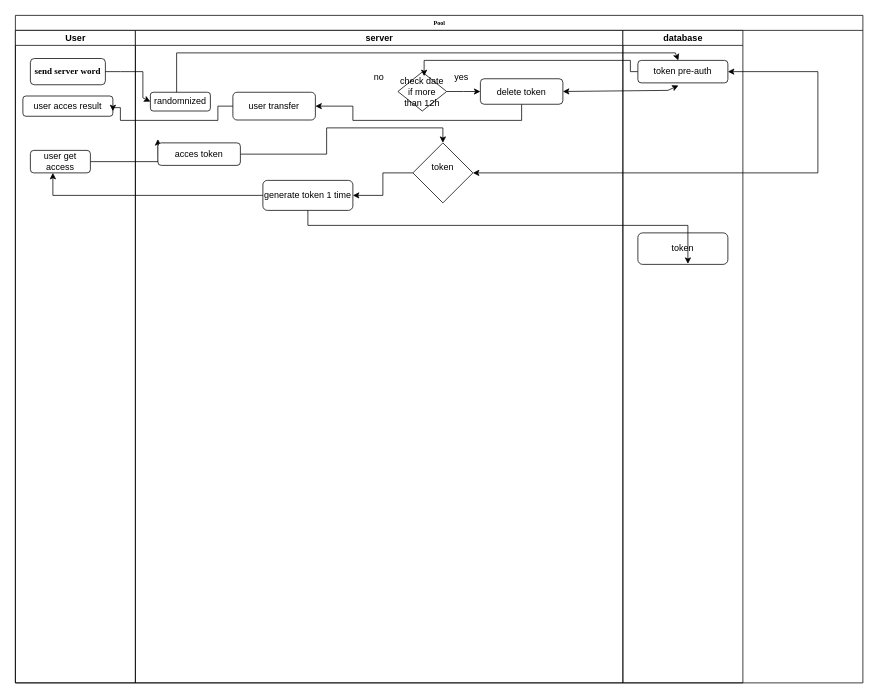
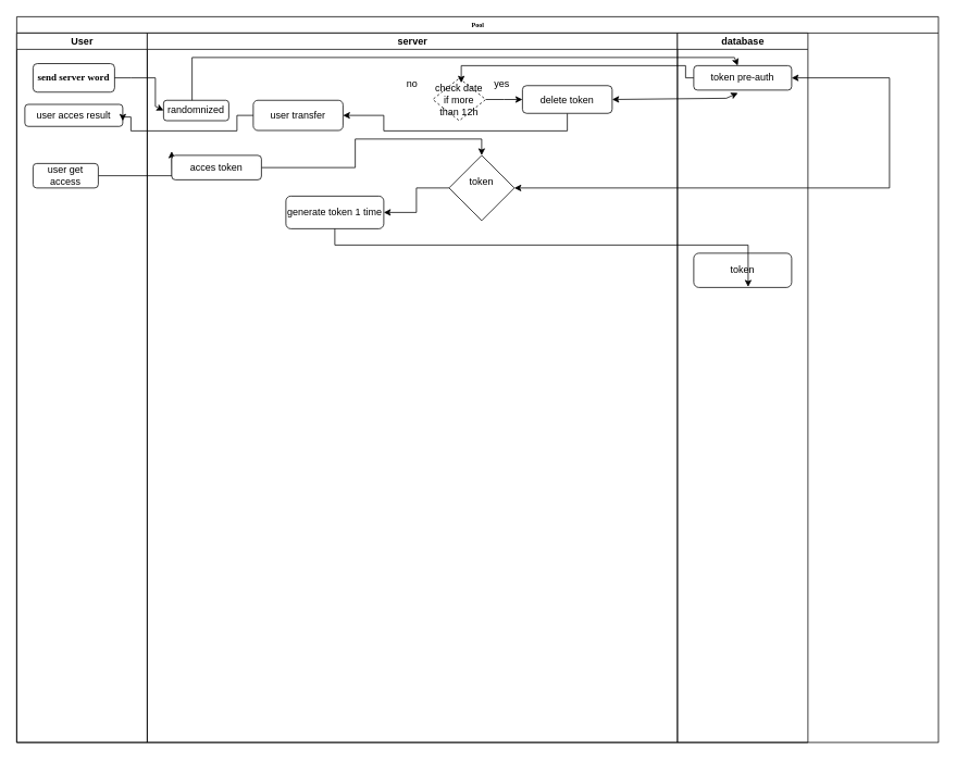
  <mxCell id="0" />
  <mxCell id="1" parent="0" />
  <mxCell id="2" value="Pool" style="swimlane;html=1;childLayout=stackLayout;startSize=20;rounded=0;shadow=0;labelBackgroundColor=none;strokeWidth=1;fontFamily=Verdana;fontSize=8;align=center;" parent="1" vertex="1"><mxGeometry x="20" y="20" width="1130" height="890" as="geometry" /></mxCell>
  <mxCell id="3" value="User" style="swimlane;html=1;startSize=20;" parent="2" vertex="1"><mxGeometry y="20" width="160" height="870" as="geometry" /></mxCell>
  <mxCell id="4" value="&lt;h2&gt;send server word&lt;/h2&gt;" style="rounded=1;whiteSpace=wrap;html=1;shadow=0;labelBackgroundColor=none;strokeWidth=1;fontFamily=Verdana;fontSize=8;align=center;" parent="3" vertex="1"><mxGeometry x="20" y="37.5" width="100" height="35" as="geometry" /></mxCell>
  <mxCell id="5" value="user acces result" style="rounded=1;whiteSpace=wrap;html=1;" vertex="1" parent="3"><mxGeometry x="10" y="87.5" width="120" height="27" as="geometry" /></mxCell>
  <mxCell id="6" style="edgeStyle=orthogonalEdgeStyle;rounded=0;orthogonalLoop=1;jettySize=auto;html=1;" edge="1" parent="3" source="7"><mxGeometry relative="1" as="geometry"><mxPoint x="190" y="145" as="targetPoint" /></mxGeometry></mxCell>
  <mxCell id="7" value="user get access" style="rounded=1;whiteSpace=wrap;html=1;" vertex="1" parent="3"><mxGeometry x="20" y="160" width="80" height="30" as="geometry" /></mxCell>
  <mxCell id="8" value="server" style="swimlane;html=1;startSize=20;" parent="2" vertex="1"><mxGeometry x="160" y="20" width="650" height="870" as="geometry" /></mxCell>
  <mxCell id="9" value="randomnized" style="rounded=1;whiteSpace=wrap;html=1;" vertex="1" parent="8"><mxGeometry x="20" y="82.5" width="80" height="25" as="geometry" /></mxCell>
  <mxCell id="10" value="" style="endArrow=classic;html=1;rounded=0;exitX=0.5;exitY=0;exitDx=0;exitDy=0;" edge="1" parent="8" target="28"><mxGeometry width="50" height="50" relative="1" as="geometry"><mxPoint x="55" y="82.5" as="sourcePoint" /><mxPoint x="725" y="40" as="targetPoint" /><Array as="points"><mxPoint x="55" y="30" /><mxPoint x="720" y="30" /></Array></mxGeometry></mxCell>
  <mxCell id="11" style="edgeStyle=orthogonalEdgeStyle;rounded=0;orthogonalLoop=1;jettySize=auto;html=1;" edge="1" parent="8" source="12"><mxGeometry relative="1" as="geometry"><mxPoint x="460" y="81.5" as="targetPoint" /></mxGeometry></mxCell>
- <mxCell id="12" value="check date if more than 12h" style="rhombus;whiteSpace=wrap;html=1;" vertex="1" parent="8"><mxGeometry x="350" y="55.5" width="65" height="52" as="geometry" /></mxCell>
+ <mxCell id="12" value="check date if more than 12h" style="rhombus;whiteSpace=wrap;html=1;dashed=1;" vertex="1" parent="8"><mxGeometry x="350" y="55.5" width="65" height="52" as="geometry" /></mxCell>
  <mxCell id="13" value="no" style="text;html=1;align=center;verticalAlign=middle;whiteSpace=wrap;rounded=0;" vertex="1" parent="8"><mxGeometry x="305" y="50" width="40" height="24" as="geometry" /></mxCell>
  <mxCell id="14" value="user transfer" style="rounded=1;whiteSpace=wrap;html=1;" vertex="1" parent="8"><mxGeometry x="130" y="82.5" width="110" height="37" as="geometry" /></mxCell>
  <mxCell id="15" style="edgeStyle=orthogonalEdgeStyle;rounded=0;orthogonalLoop=1;jettySize=auto;html=1;entryX=1;entryY=0.5;entryDx=0;entryDy=0;" edge="1" parent="8" source="16" target="14"><mxGeometry relative="1" as="geometry"><Array as="points"><mxPoint x="515" y="120" /><mxPoint x="290" y="120" /><mxPoint x="290" y="101" /></Array></mxGeometry></mxCell>
  <mxCell id="16" value="delete token" style="rounded=1;whiteSpace=wrap;html=1;" vertex="1" parent="8"><mxGeometry x="460" y="64.5" width="110" height="34" as="geometry" /></mxCell>
  <mxCell id="17" value="yes" style="text;html=1;align=center;verticalAlign=middle;whiteSpace=wrap;rounded=0;" vertex="1" parent="8"><mxGeometry x="415" y="50" width="40" height="24" as="geometry" /></mxCell>
  <mxCell id="18" style="edgeStyle=orthogonalEdgeStyle;rounded=0;orthogonalLoop=1;jettySize=auto;html=1;entryX=0.5;entryY=0;entryDx=0;entryDy=0;" edge="1" parent="8" source="19" target="21"><mxGeometry relative="1" as="geometry" /></mxCell>
  <mxCell id="19" value="acces token" style="rounded=1;whiteSpace=wrap;html=1;" vertex="1" parent="8"><mxGeometry x="30" y="150" width="110" height="30" as="geometry" /></mxCell>
  <mxCell id="20" style="edgeStyle=orthogonalEdgeStyle;rounded=0;orthogonalLoop=1;jettySize=auto;html=1;entryX=1;entryY=0.5;entryDx=0;entryDy=0;" edge="1" parent="8" source="21" target="22"><mxGeometry relative="1" as="geometry" /></mxCell>
  <mxCell id="21" value="token&lt;div&gt;&lt;br&gt;&lt;/div&gt;" style="rhombus;whiteSpace=wrap;html=1;" vertex="1" parent="8"><mxGeometry x="370" y="150" width="80" height="80" as="geometry" /></mxCell>
  <mxCell id="22" value="generate token 1 time" style="rounded=1;whiteSpace=wrap;html=1;" vertex="1" parent="8"><mxGeometry x="170" y="200" width="120" height="40" as="geometry" /></mxCell>
  <mxCell id="23" value="" style="endArrow=classic;html=1;rounded=0;exitX=1;exitY=0.5;exitDx=0;exitDy=0;entryX=0;entryY=0.5;entryDx=0;entryDy=0;" edge="1" parent="2" source="4" target="9"><mxGeometry width="50" height="50" relative="1" as="geometry"><mxPoint x="120" y="120" as="sourcePoint" /><mxPoint x="170" y="70" as="targetPoint" /><Array as="points"><mxPoint x="140" y="75" /><mxPoint x="170" y="75" /><mxPoint x="170" y="110" /></Array></mxGeometry></mxCell>
  <mxCell id="24" style="edgeStyle=orthogonalEdgeStyle;rounded=0;orthogonalLoop=1;jettySize=auto;html=1;entryX=1;entryY=0.75;entryDx=0;entryDy=0;" edge="1" parent="2" source="14" target="5"><mxGeometry relative="1" as="geometry"><Array as="points"><mxPoint x="270" y="121" /><mxPoint x="270" y="140" /><mxPoint x="140" y="140" /><mxPoint x="140" y="123" /></Array></mxGeometry></mxCell>
  <mxCell id="25" style="edgeStyle=orthogonalEdgeStyle;rounded=0;orthogonalLoop=1;jettySize=auto;html=1;entryX=0.538;entryY=0.106;entryDx=0;entryDy=0;entryPerimeter=0;" edge="1" parent="2" source="28" target="12"><mxGeometry relative="1" as="geometry"><Array as="points"><mxPoint x="820" y="75" /><mxPoint x="820" y="60" /><mxPoint x="545" y="60" /></Array></mxGeometry></mxCell>
  <mxCell id="26" value="" style="endArrow=classic;startArrow=classic;html=1;rounded=0;entryX=1;entryY=0.5;entryDx=0;entryDy=0;exitX=0.451;exitY=1.117;exitDx=0;exitDy=0;exitPerimeter=0;" edge="1" parent="2" source="28" target="16"><mxGeometry width="50" height="50" relative="1" as="geometry"><mxPoint x="600" y="210" as="sourcePoint" /><mxPoint x="650" y="160" as="targetPoint" /><Array as="points"><mxPoint x="870" y="100" /></Array></mxGeometry></mxCell>
  <mxCell id="27" value="database" style="swimlane;html=1;startSize=20;" parent="2" vertex="1"><mxGeometry x="810" y="20" width="160" height="870" as="geometry" /></mxCell>
  <mxCell id="28" value="token pre-auth" style="rounded=1;whiteSpace=wrap;html=1;" vertex="1" parent="27"><mxGeometry x="20" y="40" width="120" height="30" as="geometry" /></mxCell>
  <mxCell id="29" value="token" style="rounded=1;whiteSpace=wrap;html=1;" vertex="1" parent="27"><mxGeometry x="20" y="270" width="120" height="42" as="geometry" /></mxCell>
  <mxCell id="30" value="" style="endArrow=classic;startArrow=classic;html=1;rounded=0;exitX=1;exitY=0.5;exitDx=0;exitDy=0;entryX=1;entryY=0.5;entryDx=0;entryDy=0;" edge="1" parent="2" source="21" target="28"><mxGeometry width="50" height="50" relative="1" as="geometry"><mxPoint x="530" y="240" as="sourcePoint" /><mxPoint x="580" y="190" as="targetPoint" /><Array as="points"><mxPoint x="1070" y="210" /><mxPoint x="1070" y="75" /></Array></mxGeometry></mxCell>
  <mxCell id="31" style="edgeStyle=orthogonalEdgeStyle;rounded=0;orthogonalLoop=1;jettySize=auto;html=1;entryX=0.556;entryY=0.984;entryDx=0;entryDy=0;entryPerimeter=0;" edge="1" parent="2" source="22" target="29"><mxGeometry relative="1" as="geometry"><mxPoint x="890" y="170" as="targetPoint" /><Array as="points"><mxPoint x="390" y="280" /><mxPoint x="897" y="280" /></Array></mxGeometry></mxCell>
- <mxCell id="32" style="edgeStyle=orthogonalEdgeStyle;rounded=0;orthogonalLoop=1;jettySize=auto;html=1;entryX=0.375;entryY=1;entryDx=0;entryDy=0;entryPerimeter=0;" edge="1" parent="2" source="22" target="7"><mxGeometry relative="1" as="geometry" /></mxCell>
